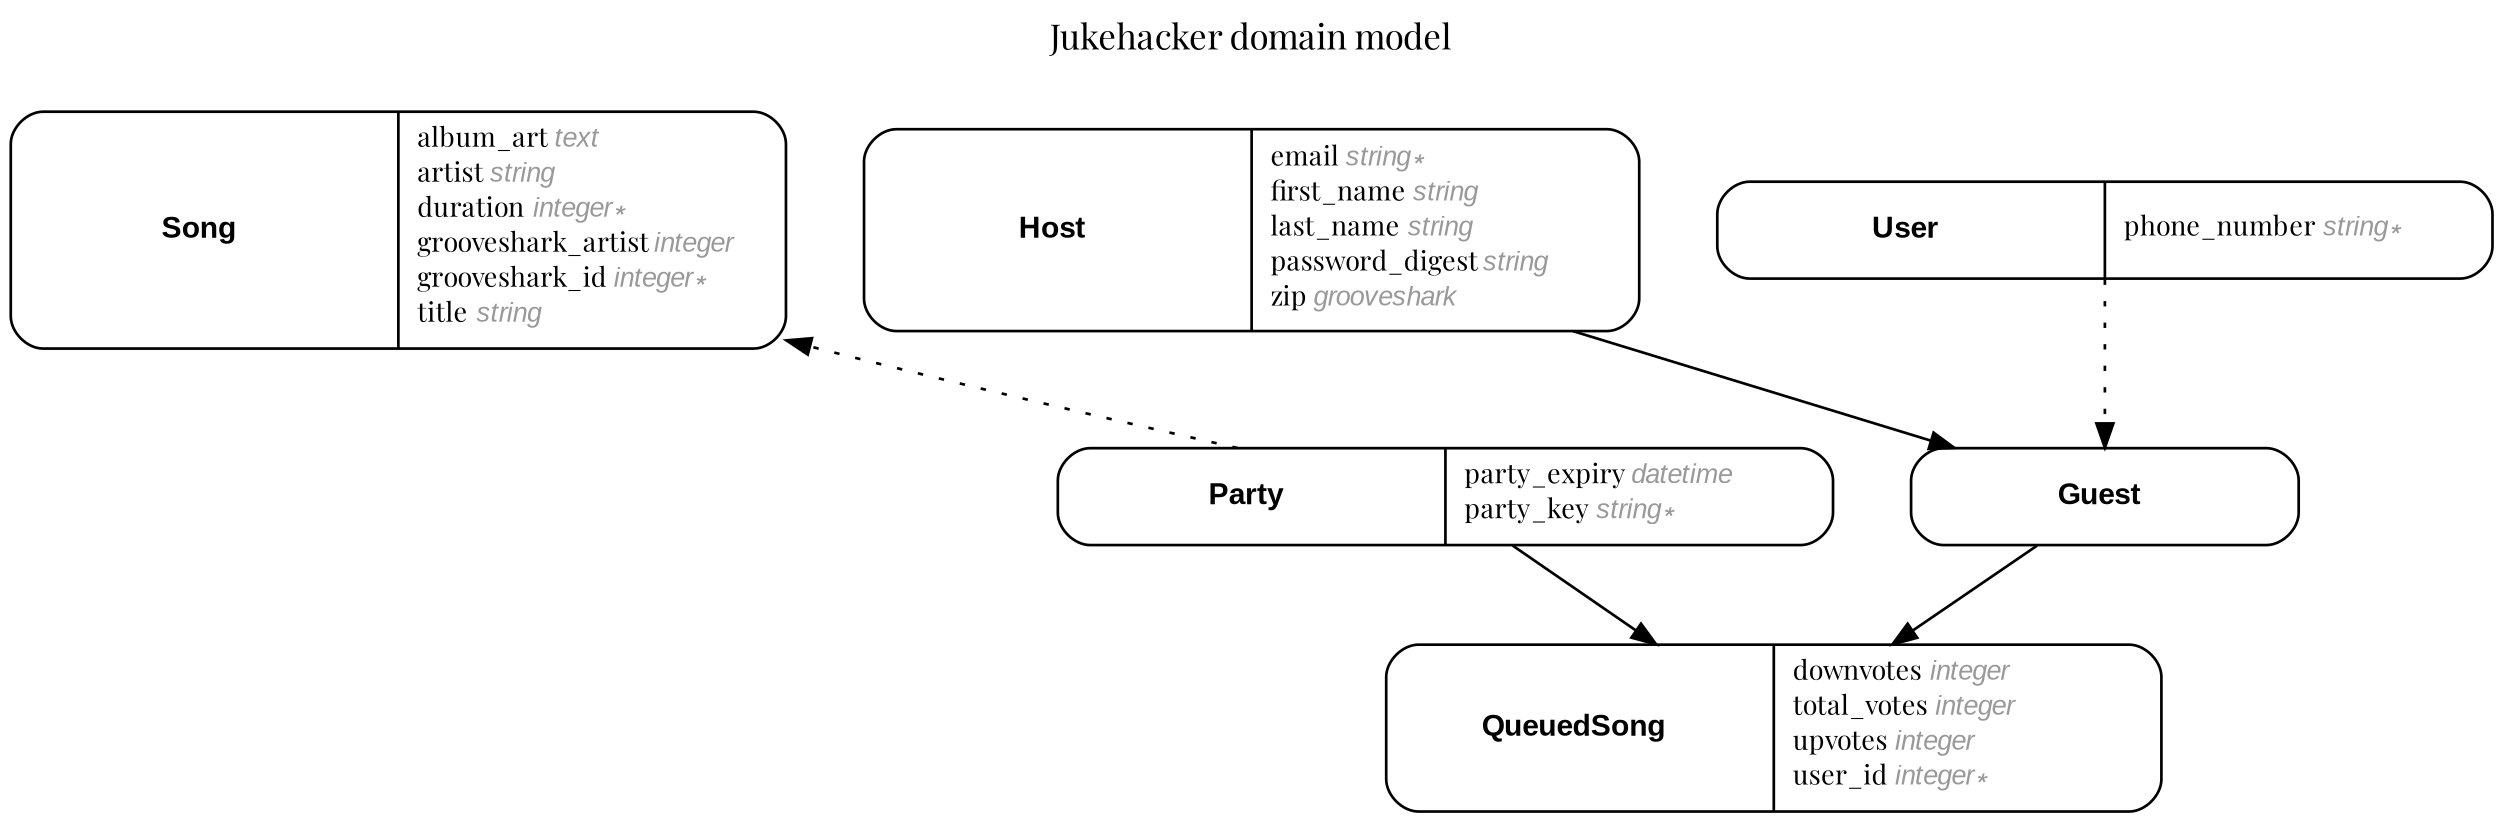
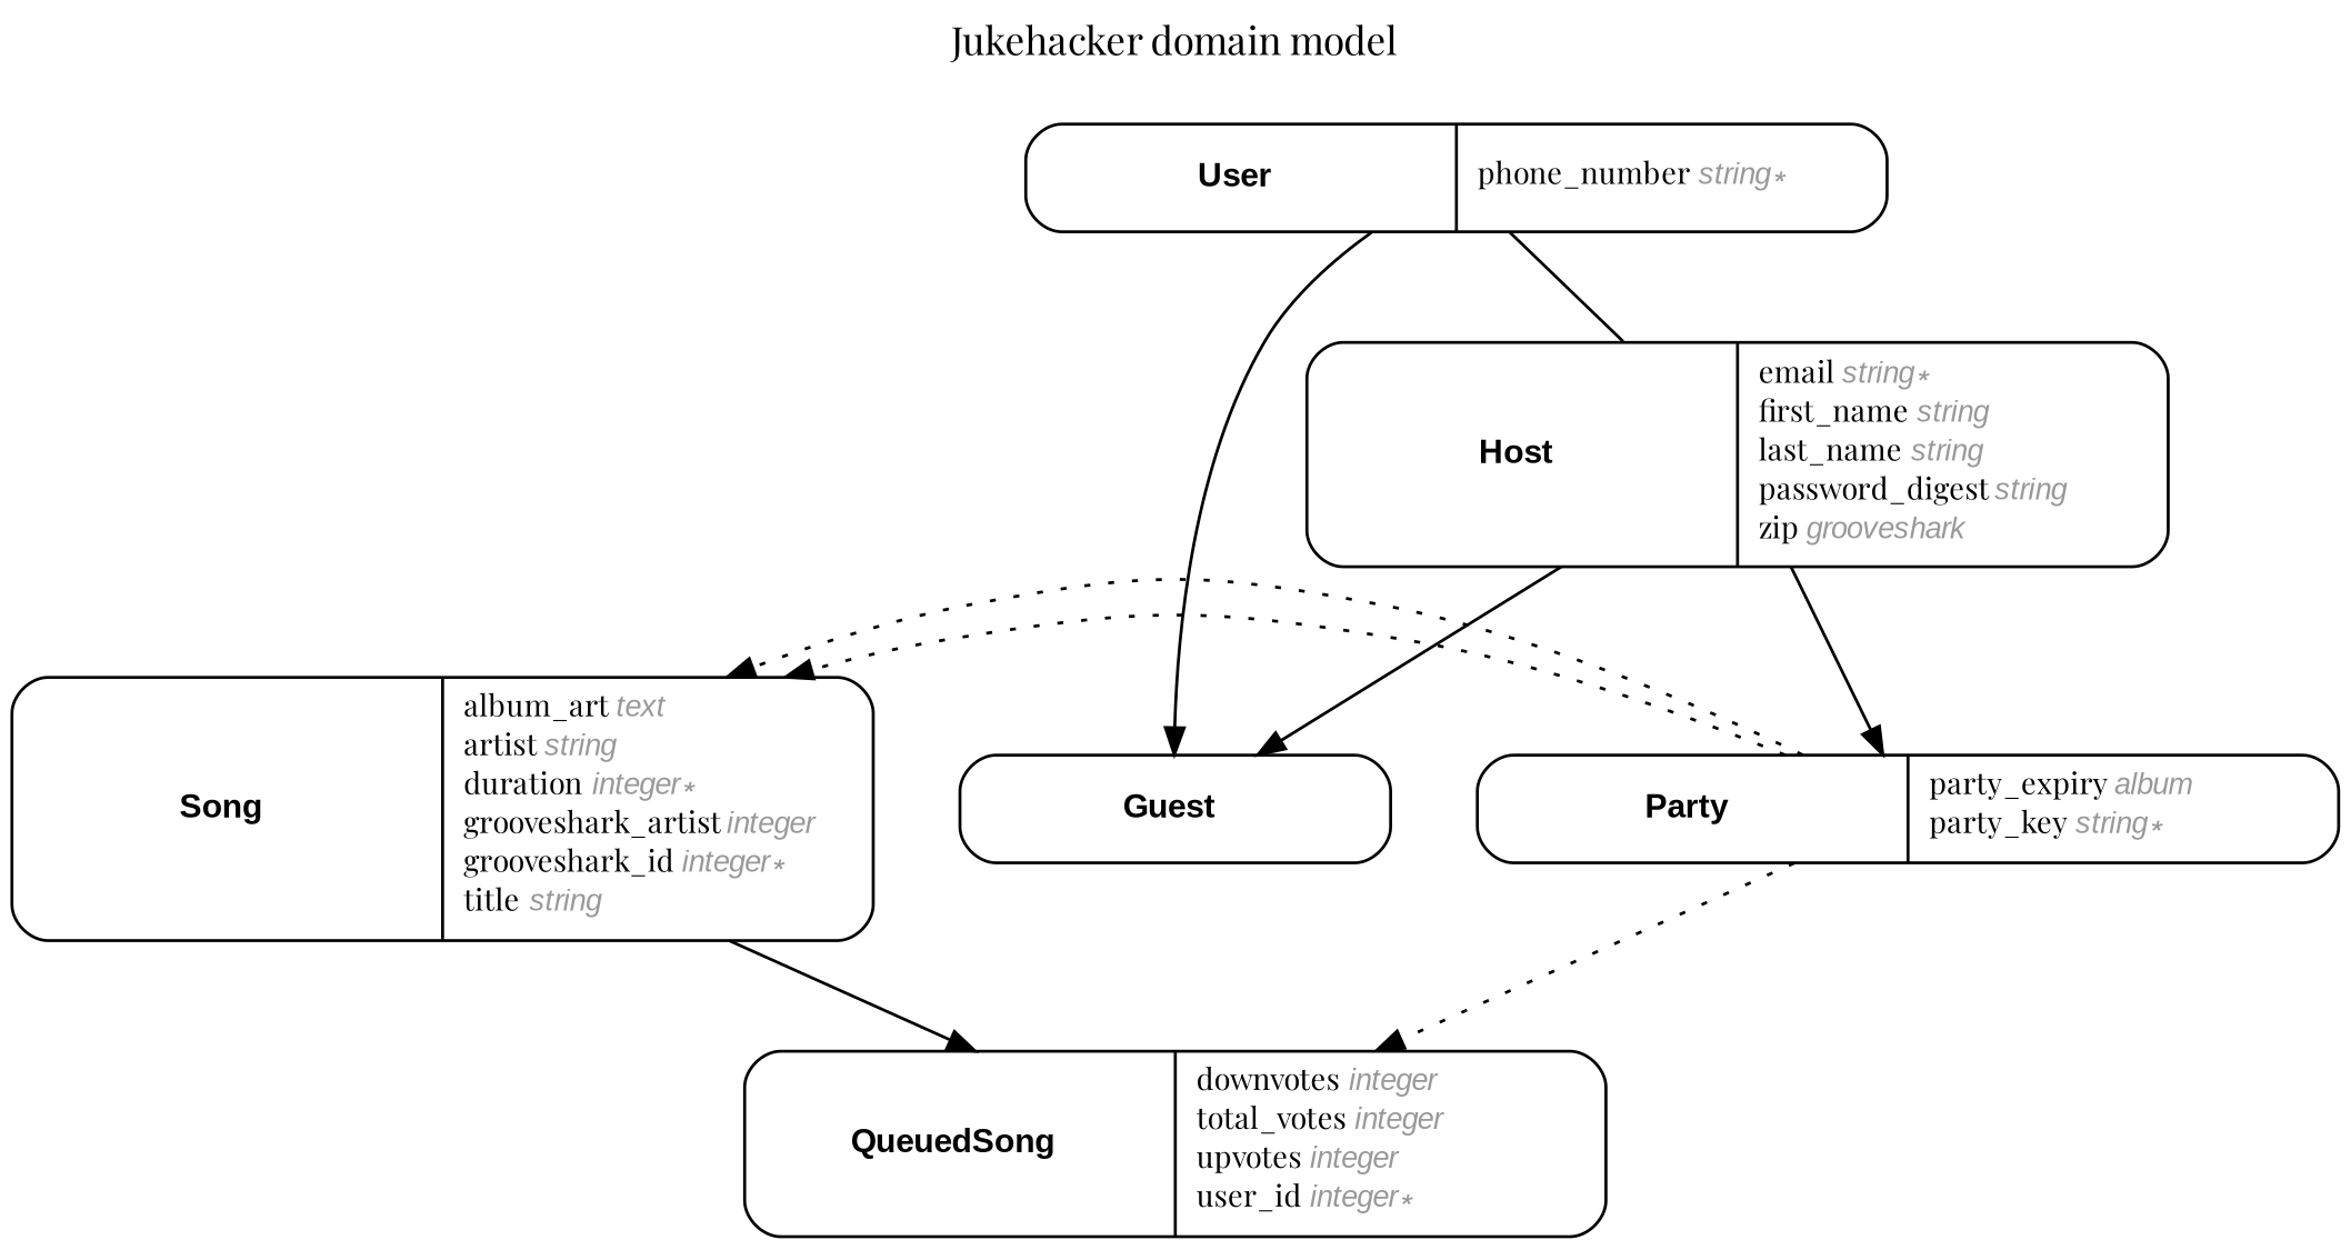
  digraph {
    concentrate=true
    fontname="Playfair Display"
    fontsize=13
    label="Jukehacker domain model\n\n"
    labelloc=t
    nodesep=0.4
    rankdir=TB
    ranksep=0.5
    node [fontname="Playfair Display" fontsize=10 margin="0.07,0.05" penwidth=1.0 shape=Mrecord]
    edge [arrowhead=normal arrowsize=0.9 arrowtail=none dir=both fontname="Playfair Display" fontsize=7 labelangle=32 labeldistance=1.8 penwidth=1.0 weight=2]
    n1 [label=<<table border="0" align="center" cellspacing="0.5" cellpadding="0" width="134">   <tr><td align="center" valign="bottom" width="130"><font face="Arial Bold" point-size="11">Guest</font></td></tr> </table> >]
    n2 [label=<<table border="0" align="center" cellspacing="0.5" cellpadding="0" width="134">   <tr><td align="center" valign="bottom" width="130"><font face="Arial Bold" point-size="11">Host</font></td></tr> </table> | <table border="0" align="left" cellspacing="2" cellpadding="0" width="134">   <tr><td align="left" width="130" port="email">email <font face="Arial Italic" color="grey60">string ∗</font></td></tr>   <tr><td align="left" width="130" port="first_name">first_name <font face="Arial Italic" color="grey60">string</font></td></tr>   <tr><td align="left" width="130" port="last_name">last_name <font face="Arial Italic" color="grey60">string</font></td></tr>   <tr><td align="left" width="130" port="password_digest">password_digest <font face="Arial Italic" color="grey60">string</font></td></tr>   <tr><td align="left" width="130" port="zip">zip <font face="Arial Italic" color="grey60">grooveshark</font></td></tr> </table> >]
-   n3 [label=<<table border="0" align="center" cellspacing="0.5" cellpadding="0" width="134">   <tr><td align="center" valign="bottom" width="130"><font face="Arial Bold" point-size="11">Party</font></td></tr> </table> | <table border="0" align="left" cellspacing="2" cellpadding="0" width="134">   <tr><td align="left" width="130" port="party_expiry">party_expiry <font face="Arial Italic" color="grey60">datetime</font></td></tr>   <tr><td align="left" width="130" port="party_key">party_key <font face="Arial Italic" color="grey60">string ∗</font></td></tr> </table> >]
+   n3 [label=<<table border="0" align="center" cellspacing="0.5" cellpadding="0" width="134">   <tr><td align="center" valign="bottom" width="130"><font face="Arial Bold" point-size="11">Party</font></td></tr> </table> | <table border="0" align="left" cellspacing="2" cellpadding="0" width="134">   <tr><td align="left" width="130" port="party_expiry">party_expiry <font face="Arial Italic" color="grey60">album</font></td></tr>   <tr><td align="left" width="130" port="party_key">party_key <font face="Arial Italic" color="grey60">string ∗</font></td></tr> </table> >]
    n4 [label=<<table border="0" align="center" cellspacing="0.5" cellpadding="0" width="134">   <tr><td align="center" valign="bottom" width="130"><font face="Arial Bold" point-size="11">QueuedSong</font></td></tr> </table> | <table border="0" align="left" cellspacing="2" cellpadding="0" width="134">   <tr><td align="left" width="130" port="downvotes">downvotes <font face="Arial Italic" color="grey60">integer</font></td></tr>   <tr><td align="left" width="130" port="total_votes">total_votes <font face="Arial Italic" color="grey60">integer</font></td></tr>   <tr><td align="left" width="130" port="upvotes">upvotes <font face="Arial Italic" color="grey60">integer</font></td></tr>   <tr><td align="left" width="130" port="user_id">user_id <font face="Arial Italic" color="grey60">integer ∗</font></td></tr> </table> >]
    n5 [label=<<table border="0" align="center" cellspacing="0.5" cellpadding="0" width="134">   <tr><td align="center" valign="bottom" width="130"><font face="Arial Bold" point-size="11">Song</font></td></tr> </table> | <table border="0" align="left" cellspacing="2" cellpadding="0" width="134">   <tr><td align="left" width="130" port="album_art">album_art <font face="Arial Italic" color="grey60">text</font></td></tr>   <tr><td align="left" width="130" port="artist">artist <font face="Arial Italic" color="grey60">string</font></td></tr>   <tr><td align="left" width="130" port="duration">duration <font face="Arial Italic" color="grey60">integer ∗</font></td></tr>   <tr><td align="left" width="130" port="grooveshark_artist">grooveshark_artist <font face="Arial Italic" color="grey60">integer</font></td></tr>   <tr><td align="left" width="130" port="grooveshark_id">grooveshark_id <font face="Arial Italic" color="grey60">integer ∗</font></td></tr>   <tr><td align="left" width="130" port="title">title <font face="Arial Italic" color="grey60">string</font></td></tr> </table> >]
    n6 [label=<<table border="0" align="center" cellspacing="0.5" cellpadding="0" width="134">   <tr><td align="center" valign="bottom" width="130"><font face="Arial Bold" point-size="11">User</font></td></tr> </table> | <table border="0" align="left" cellspacing="2" cellpadding="0" width="134">   <tr><td align="left" width="130" port="phone_number">phone_number <font face="Arial Italic" color="grey60">string ∗</font></td></tr> </table> >]
    n2 -> n1 [weight=1]
-   n3 -> n4
+   n2 -> n3
+   n3 -> n4 [style=dotted]
    n3 -> n5 [constraint=false style=dotted weight=1]
    n3 -> n5 [constraint=false style=dotted weight=1]
-   n1 -> n4
-   n6 -> n1 [style=dotted]
+   n5 -> n4
+   n6 -> n1
+   n6 -> n2 [arrowhead=none]
  }
